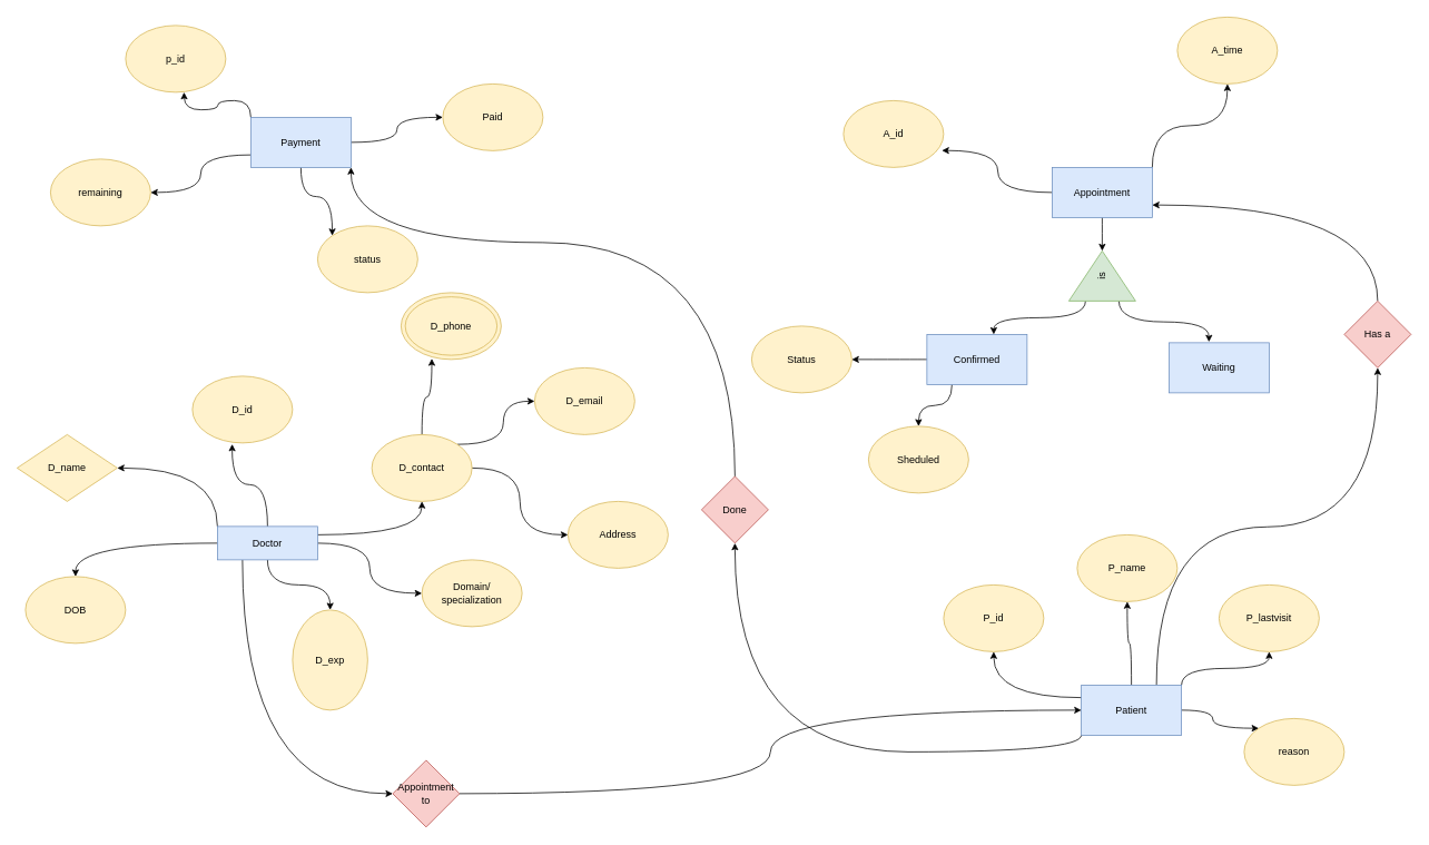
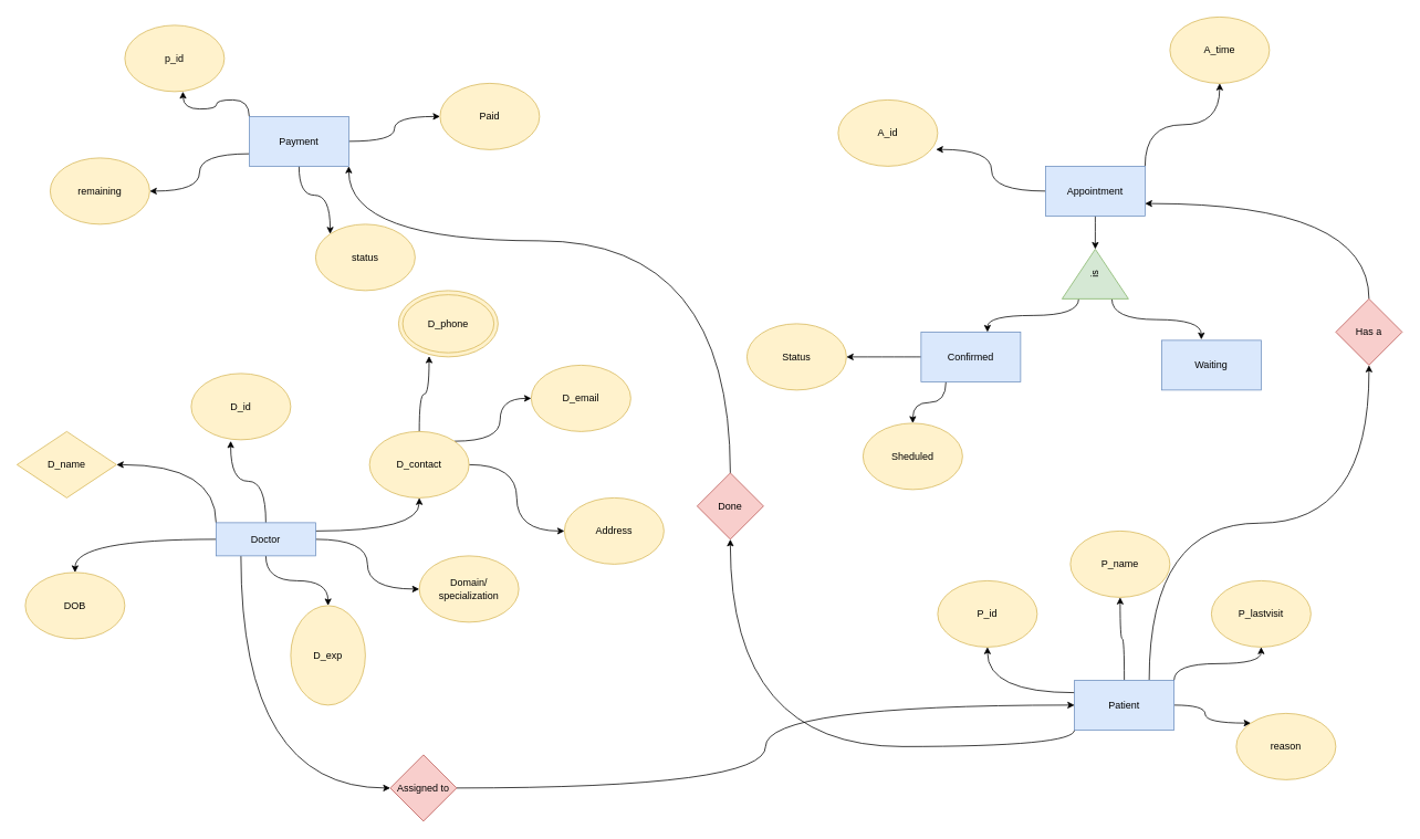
  <mxCell id="0" />
  <mxCell id="1" parent="0" />
  <mxCell id="2" style="edgeStyle=orthogonalEdgeStyle;curved=1;rounded=0;orthogonalLoop=1;jettySize=auto;html=1;exitX=0.5;exitY=0;exitDx=0;exitDy=0;entryX=0.397;entryY=1.018;entryDx=0;entryDy=0;entryPerimeter=0;" parent="1" source="9" target="14" edge="1"><mxGeometry relative="1" as="geometry" /></mxCell>
  <mxCell id="3" style="edgeStyle=orthogonalEdgeStyle;curved=1;rounded=0;orthogonalLoop=1;jettySize=auto;html=1;exitX=1;exitY=0.25;exitDx=0;exitDy=0;entryX=0.5;entryY=1;entryDx=0;entryDy=0;" parent="1" source="9" target="13" edge="1"><mxGeometry relative="1" as="geometry" /></mxCell>
  <mxCell id="4" style="edgeStyle=orthogonalEdgeStyle;curved=1;rounded=0;orthogonalLoop=1;jettySize=auto;html=1;exitX=0;exitY=0;exitDx=0;exitDy=0;entryX=1;entryY=0.5;entryDx=0;entryDy=0;" parent="1" source="9" target="15" edge="1"><mxGeometry relative="1" as="geometry" /></mxCell>
  <mxCell id="5" style="edgeStyle=orthogonalEdgeStyle;curved=1;rounded=0;orthogonalLoop=1;jettySize=auto;html=1;exitX=0;exitY=0.5;exitDx=0;exitDy=0;" parent="1" source="9" target="16" edge="1"><mxGeometry relative="1" as="geometry" /></mxCell>
  <mxCell id="6" style="edgeStyle=orthogonalEdgeStyle;curved=1;rounded=0;orthogonalLoop=1;jettySize=auto;html=1;exitX=0.5;exitY=1;exitDx=0;exitDy=0;" parent="1" source="9" target="17" edge="1"><mxGeometry relative="1" as="geometry" /></mxCell>
  <mxCell id="7" style="edgeStyle=orthogonalEdgeStyle;curved=1;rounded=0;orthogonalLoop=1;jettySize=auto;html=1;exitX=1;exitY=0.5;exitDx=0;exitDy=0;" parent="1" source="9" target="21" edge="1"><mxGeometry relative="1" as="geometry" /></mxCell>
  <mxCell id="8" style="edgeStyle=orthogonalEdgeStyle;curved=1;rounded=0;orthogonalLoop=1;jettySize=auto;html=1;exitX=0.25;exitY=1;exitDx=0;exitDy=0;entryX=0;entryY=0.5;entryDx=0;entryDy=0;" parent="1" source="9" target="52" edge="1"><mxGeometry relative="1" as="geometry" /></mxCell>
  <mxCell id="9" value="Doctor" style="rounded=0;whiteSpace=wrap;html=1;fillColor=#dae8fc;strokeColor=#6c8ebf;" parent="1" vertex="1"><mxGeometry x="260" y="630" width="120" height="40" as="geometry" /></mxCell>
  <mxCell id="10" style="edgeStyle=orthogonalEdgeStyle;curved=1;rounded=0;orthogonalLoop=1;jettySize=auto;html=1;exitX=0.5;exitY=0;exitDx=0;exitDy=0;entryX=0.307;entryY=0.988;entryDx=0;entryDy=0;entryPerimeter=0;" parent="1" source="13" target="18" edge="1"><mxGeometry relative="1" as="geometry" /></mxCell>
  <mxCell id="11" style="edgeStyle=orthogonalEdgeStyle;curved=1;rounded=0;orthogonalLoop=1;jettySize=auto;html=1;exitX=1;exitY=0;exitDx=0;exitDy=0;" parent="1" source="13" target="19" edge="1"><mxGeometry relative="1" as="geometry" /></mxCell>
  <mxCell id="12" style="edgeStyle=orthogonalEdgeStyle;curved=1;rounded=0;orthogonalLoop=1;jettySize=auto;html=1;exitX=1;exitY=0.5;exitDx=0;exitDy=0;" parent="1" source="13" target="20" edge="1"><mxGeometry relative="1" as="geometry" /></mxCell>
  <mxCell id="13" value="D_contact" style="ellipse;whiteSpace=wrap;html=1;fillColor=#fff2cc;strokeColor=#d6b656;" parent="1" vertex="1"><mxGeometry x="445" y="520" width="120" height="80" as="geometry" /></mxCell>
  <mxCell id="14" value="D_id" style="ellipse;whiteSpace=wrap;html=1;fillColor=#fff2cc;strokeColor=#d6b656;" parent="1" vertex="1"><mxGeometry x="230" y="450" width="120" height="80" as="geometry" /></mxCell>
  <mxCell id="15" value="D_name" style="rhombus;whiteSpace=wrap;html=1;fillColor=#fff2cc;strokeColor=#d6b656;" parent="1" vertex="1"><mxGeometry x="20" y="520" width="120" height="80" as="geometry" /></mxCell>
  <mxCell id="16" value="DOB" style="ellipse;whiteSpace=wrap;html=1;fillColor=#fff2cc;strokeColor=#d6b656;" parent="1" vertex="1"><mxGeometry x="30" y="690" width="120" height="80" as="geometry" /></mxCell>
  <mxCell id="17" value="D_exp&lt;br&gt;" style="ellipse;whiteSpace=wrap;html=1;fillColor=#fff2cc;strokeColor=#d6b656;" parent="1" vertex="1"><mxGeometry x="350" y="730" width="90" height="120" as="geometry" /></mxCell>
  <mxCell id="18" value="" style="ellipse;whiteSpace=wrap;html=1;fillColor=#fff2cc;strokeColor=#d6b656;" parent="1" vertex="1"><mxGeometry x="480" y="350" width="120" height="80" as="geometry" /></mxCell>
  <mxCell id="19" value="D_email" style="ellipse;whiteSpace=wrap;html=1;fillColor=#fff2cc;strokeColor=#d6b656;" parent="1" vertex="1"><mxGeometry x="640" y="440" width="120" height="80" as="geometry" /></mxCell>
  <mxCell id="20" value="Address" style="ellipse;whiteSpace=wrap;html=1;fillColor=#fff2cc;strokeColor=#d6b656;" parent="1" vertex="1"><mxGeometry x="680" y="600" width="120" height="80" as="geometry" /></mxCell>
  <mxCell id="21" value="Domain/&lt;br&gt;specialization" style="ellipse;whiteSpace=wrap;html=1;fillColor=#fff2cc;strokeColor=#d6b656;" parent="1" vertex="1"><mxGeometry x="505" y="670" width="120" height="80" as="geometry" /></mxCell>
  <mxCell id="22" value="D_phone" style="ellipse;whiteSpace=wrap;html=1;fillColor=#fff2cc;strokeColor=#d6b656;" parent="1" vertex="1"><mxGeometry x="485" y="355" width="110" height="70" as="geometry" /></mxCell>
  <mxCell id="23" style="edgeStyle=orthogonalEdgeStyle;curved=1;rounded=0;orthogonalLoop=1;jettySize=auto;html=1;exitX=1;exitY=0;exitDx=0;exitDy=0;" parent="1" source="26" target="28" edge="1"><mxGeometry relative="1" as="geometry" /></mxCell>
  <mxCell id="24" style="edgeStyle=orthogonalEdgeStyle;curved=1;rounded=0;orthogonalLoop=1;jettySize=auto;html=1;exitX=0;exitY=0.5;exitDx=0;exitDy=0;entryX=0.983;entryY=0.747;entryDx=0;entryDy=0;entryPerimeter=0;" parent="1" source="26" target="27" edge="1"><mxGeometry relative="1" as="geometry" /></mxCell>
  <mxCell id="25" style="edgeStyle=orthogonalEdgeStyle;curved=1;rounded=0;orthogonalLoop=1;jettySize=auto;html=1;exitX=0.5;exitY=1;exitDx=0;exitDy=0;entryX=1;entryY=0.5;entryDx=0;entryDy=0;" parent="1" source="26" target="31" edge="1"><mxGeometry relative="1" as="geometry" /></mxCell>
  <mxCell id="26" value="Appointment" style="rounded=0;whiteSpace=wrap;html=1;fillColor=#dae8fc;strokeColor=#6c8ebf;" parent="1" vertex="1"><mxGeometry x="1260" y="200" width="120" height="60" as="geometry" /></mxCell>
  <mxCell id="27" value="A_id" style="ellipse;whiteSpace=wrap;html=1;fillColor=#fff2cc;strokeColor=#d6b656;" parent="1" vertex="1"><mxGeometry x="1010" y="120" width="120" height="80" as="geometry" /></mxCell>
  <mxCell id="28" value="A_time" style="ellipse;whiteSpace=wrap;html=1;fillColor=#fff2cc;strokeColor=#d6b656;" parent="1" vertex="1"><mxGeometry x="1410" y="20" width="120" height="80" as="geometry" /></mxCell>
  <mxCell id="29" style="edgeStyle=orthogonalEdgeStyle;curved=1;rounded=0;orthogonalLoop=1;jettySize=auto;html=1;exitX=0;exitY=0.25;exitDx=0;exitDy=0;entryX=0.667;entryY=0;entryDx=0;entryDy=0;entryPerimeter=0;" parent="1" source="31" target="34" edge="1"><mxGeometry relative="1" as="geometry" /></mxCell>
  <mxCell id="30" style="edgeStyle=orthogonalEdgeStyle;curved=1;rounded=0;orthogonalLoop=1;jettySize=auto;html=1;exitX=0;exitY=0.75;exitDx=0;exitDy=0;entryX=0.399;entryY=-0.016;entryDx=0;entryDy=0;entryPerimeter=0;" parent="1" source="31" target="35" edge="1"><mxGeometry relative="1" as="geometry" /></mxCell>
  <mxCell id="31" value="is" style="triangle;whiteSpace=wrap;html=1;rotation=-90;fillColor=#d5e8d4;strokeColor=#82b366;" parent="1" vertex="1"><mxGeometry x="1290" y="290" width="60" height="80" as="geometry" /></mxCell>
  <mxCell id="32" style="edgeStyle=orthogonalEdgeStyle;curved=1;rounded=0;orthogonalLoop=1;jettySize=auto;html=1;exitX=0;exitY=0.5;exitDx=0;exitDy=0;entryX=1;entryY=0.5;entryDx=0;entryDy=0;" parent="1" source="34" target="36" edge="1"><mxGeometry relative="1" as="geometry" /></mxCell>
  <mxCell id="33" style="edgeStyle=orthogonalEdgeStyle;curved=1;rounded=0;orthogonalLoop=1;jettySize=auto;html=1;exitX=0.25;exitY=1;exitDx=0;exitDy=0;entryX=0.5;entryY=0;entryDx=0;entryDy=0;" parent="1" source="34" target="37" edge="1"><mxGeometry relative="1" as="geometry" /></mxCell>
  <mxCell id="34" value="Confirmed" style="rounded=0;whiteSpace=wrap;html=1;fillColor=#dae8fc;strokeColor=#6c8ebf;" parent="1" vertex="1"><mxGeometry x="1110" y="400" width="120" height="60" as="geometry" /></mxCell>
  <mxCell id="35" value="Waiting" style="rounded=0;whiteSpace=wrap;html=1;fillColor=#dae8fc;strokeColor=#6c8ebf;" parent="1" vertex="1"><mxGeometry x="1400" y="410" width="120" height="60" as="geometry" /></mxCell>
  <mxCell id="36" value="Status" style="ellipse;whiteSpace=wrap;html=1;fillColor=#fff2cc;strokeColor=#d6b656;" parent="1" vertex="1"><mxGeometry x="900" y="390" width="120" height="80" as="geometry" /></mxCell>
  <mxCell id="37" value="Sheduled" style="ellipse;whiteSpace=wrap;html=1;fillColor=#fff2cc;strokeColor=#d6b656;" parent="1" vertex="1"><mxGeometry x="1040" y="510" width="120" height="80" as="geometry" /></mxCell>
  <mxCell id="38" style="edgeStyle=orthogonalEdgeStyle;curved=1;rounded=0;orthogonalLoop=1;jettySize=auto;html=1;exitX=0.5;exitY=0;exitDx=0;exitDy=0;" parent="1" source="44" target="46" edge="1"><mxGeometry relative="1" as="geometry"><mxPoint x="1320" y="730" as="targetPoint" /></mxGeometry></mxCell>
  <mxCell id="39" style="edgeStyle=orthogonalEdgeStyle;curved=1;rounded=0;orthogonalLoop=1;jettySize=auto;html=1;exitX=1;exitY=0.5;exitDx=0;exitDy=0;entryX=0;entryY=0;entryDx=0;entryDy=0;" parent="1" source="44" target="48" edge="1"><mxGeometry relative="1" as="geometry" /></mxCell>
  <mxCell id="40" style="edgeStyle=orthogonalEdgeStyle;curved=1;rounded=0;orthogonalLoop=1;jettySize=auto;html=1;exitX=0;exitY=0.25;exitDx=0;exitDy=0;" parent="1" source="44" target="45" edge="1"><mxGeometry relative="1" as="geometry" /></mxCell>
  <mxCell id="41" style="edgeStyle=orthogonalEdgeStyle;curved=1;rounded=0;orthogonalLoop=1;jettySize=auto;html=1;exitX=1;exitY=0;exitDx=0;exitDy=0;" parent="1" source="44" target="47" edge="1"><mxGeometry relative="1" as="geometry" /></mxCell>
  <mxCell id="42" style="edgeStyle=orthogonalEdgeStyle;curved=1;rounded=0;orthogonalLoop=1;jettySize=auto;html=1;exitX=0.75;exitY=0;exitDx=0;exitDy=0;" parent="1" source="44" edge="1"><mxGeometry relative="1" as="geometry"><mxPoint x="1650" y="440" as="targetPoint" /></mxGeometry></mxCell>
  <mxCell id="43" style="edgeStyle=orthogonalEdgeStyle;curved=1;rounded=0;orthogonalLoop=1;jettySize=auto;html=1;exitX=0;exitY=1;exitDx=0;exitDy=0;entryX=0.5;entryY=1;entryDx=0;entryDy=0;" parent="1" source="44" target="63" edge="1"><mxGeometry relative="1" as="geometry" /></mxCell>
  <mxCell id="44" value="Patient" style="rounded=0;whiteSpace=wrap;html=1;fillColor=#dae8fc;strokeColor=#6c8ebf;" parent="1" vertex="1"><mxGeometry x="1295" y="820" width="120" height="60" as="geometry" /></mxCell>
  <mxCell id="45" value="P_id" style="ellipse;whiteSpace=wrap;html=1;fillColor=#fff2cc;strokeColor=#d6b656;" parent="1" vertex="1"><mxGeometry x="1130" y="700" width="120" height="80" as="geometry" /></mxCell>
  <mxCell id="46" value="P_name" style="ellipse;whiteSpace=wrap;html=1;fillColor=#fff2cc;strokeColor=#d6b656;" parent="1" vertex="1"><mxGeometry x="1290" y="640" width="120" height="80" as="geometry" /></mxCell>
  <mxCell id="47" value="P_lastvisit" style="ellipse;whiteSpace=wrap;html=1;fillColor=#fff2cc;strokeColor=#d6b656;" parent="1" vertex="1"><mxGeometry x="1460" y="700" width="120" height="80" as="geometry" /></mxCell>
  <mxCell id="48" value="reason" style="ellipse;whiteSpace=wrap;html=1;fillColor=#fff2cc;strokeColor=#d6b656;" parent="1" vertex="1"><mxGeometry x="1490" y="860" width="120" height="80" as="geometry" /></mxCell>
  <mxCell id="49" style="edgeStyle=orthogonalEdgeStyle;curved=1;rounded=0;orthogonalLoop=1;jettySize=auto;html=1;exitX=0.5;exitY=0;exitDx=0;exitDy=0;entryX=1;entryY=0.75;entryDx=0;entryDy=0;" parent="1" source="50" target="26" edge="1"><mxGeometry relative="1" as="geometry" /></mxCell>
  <mxCell id="50" value="Has a" style="rhombus;whiteSpace=wrap;html=1;fillColor=#f8cecc;strokeColor=#b85450;" parent="1" vertex="1"><mxGeometry x="1610" y="360" width="80" height="80" as="geometry" /></mxCell>
  <mxCell id="51" style="edgeStyle=orthogonalEdgeStyle;curved=1;rounded=0;orthogonalLoop=1;jettySize=auto;html=1;exitX=1;exitY=0.5;exitDx=0;exitDy=0;entryX=0;entryY=0.5;entryDx=0;entryDy=0;" parent="1" source="52" target="44" edge="1"><mxGeometry relative="1" as="geometry" /></mxCell>
- <mxCell id="52" value="Appointment to" style="rhombus;whiteSpace=wrap;html=1;fillColor=#f8cecc;strokeColor=#b85450;" parent="1" vertex="1"><mxGeometry x="470" y="910" width="80" height="80" as="geometry" /></mxCell>
+ <mxCell id="52" value="Assigned to" style="rhombus;whiteSpace=wrap;html=1;fillColor=#f8cecc;strokeColor=#b85450;" parent="1" vertex="1"><mxGeometry x="470" y="910" width="80" height="80" as="geometry" /></mxCell>
  <mxCell id="53" style="edgeStyle=orthogonalEdgeStyle;curved=1;rounded=0;orthogonalLoop=1;jettySize=auto;html=1;exitX=0;exitY=0;exitDx=0;exitDy=0;" parent="1" source="57" edge="1"><mxGeometry relative="1" as="geometry"><mxPoint x="220" y="110" as="targetPoint" /></mxGeometry></mxCell>
  <mxCell id="54" style="edgeStyle=orthogonalEdgeStyle;curved=1;rounded=0;orthogonalLoop=1;jettySize=auto;html=1;exitX=0;exitY=0.75;exitDx=0;exitDy=0;entryX=1;entryY=0.5;entryDx=0;entryDy=0;" parent="1" source="57" target="60" edge="1"><mxGeometry relative="1" as="geometry" /></mxCell>
  <mxCell id="55" style="edgeStyle=orthogonalEdgeStyle;curved=1;rounded=0;orthogonalLoop=1;jettySize=auto;html=1;exitX=0.5;exitY=1;exitDx=0;exitDy=0;entryX=0;entryY=0;entryDx=0;entryDy=0;" parent="1" source="57" target="61" edge="1"><mxGeometry relative="1" as="geometry" /></mxCell>
  <mxCell id="56" style="edgeStyle=orthogonalEdgeStyle;curved=1;rounded=0;orthogonalLoop=1;jettySize=auto;html=1;exitX=1;exitY=0.5;exitDx=0;exitDy=0;" parent="1" source="57" target="59" edge="1"><mxGeometry relative="1" as="geometry" /></mxCell>
  <mxCell id="57" value="Payment" style="rounded=0;whiteSpace=wrap;html=1;fillColor=#dae8fc;strokeColor=#6c8ebf;" parent="1" vertex="1"><mxGeometry x="300" y="140" width="120" height="60" as="geometry" /></mxCell>
  <mxCell id="58" value="p_id" style="ellipse;whiteSpace=wrap;html=1;fillColor=#fff2cc;strokeColor=#d6b656;" parent="1" vertex="1"><mxGeometry x="150" y="30" width="120" height="80" as="geometry" /></mxCell>
  <mxCell id="59" value="Paid" style="ellipse;whiteSpace=wrap;html=1;fillColor=#fff2cc;strokeColor=#d6b656;" parent="1" vertex="1"><mxGeometry x="530" y="100" width="120" height="80" as="geometry" /></mxCell>
  <mxCell id="60" value="remaining" style="ellipse;whiteSpace=wrap;html=1;fillColor=#fff2cc;strokeColor=#d6b656;" parent="1" vertex="1"><mxGeometry x="60" y="190" width="120" height="80" as="geometry" /></mxCell>
  <mxCell id="61" value="status" style="ellipse;whiteSpace=wrap;html=1;fillColor=#fff2cc;strokeColor=#d6b656;" parent="1" vertex="1"><mxGeometry x="380" y="270" width="120" height="80" as="geometry" /></mxCell>
  <mxCell id="62" style="edgeStyle=orthogonalEdgeStyle;curved=1;rounded=0;orthogonalLoop=1;jettySize=auto;html=1;exitX=0.5;exitY=0;exitDx=0;exitDy=0;entryX=1;entryY=1;entryDx=0;entryDy=0;" parent="1" source="63" target="57" edge="1"><mxGeometry relative="1" as="geometry"><Array as="points"><mxPoint x="880" y="290" /><mxPoint x="420" y="290" /></Array></mxGeometry></mxCell>
  <mxCell id="63" value="Done" style="rhombus;whiteSpace=wrap;html=1;fillColor=#f8cecc;strokeColor=#b85450;" parent="1" vertex="1"><mxGeometry x="840" y="570" width="80" height="80" as="geometry" /></mxCell>
